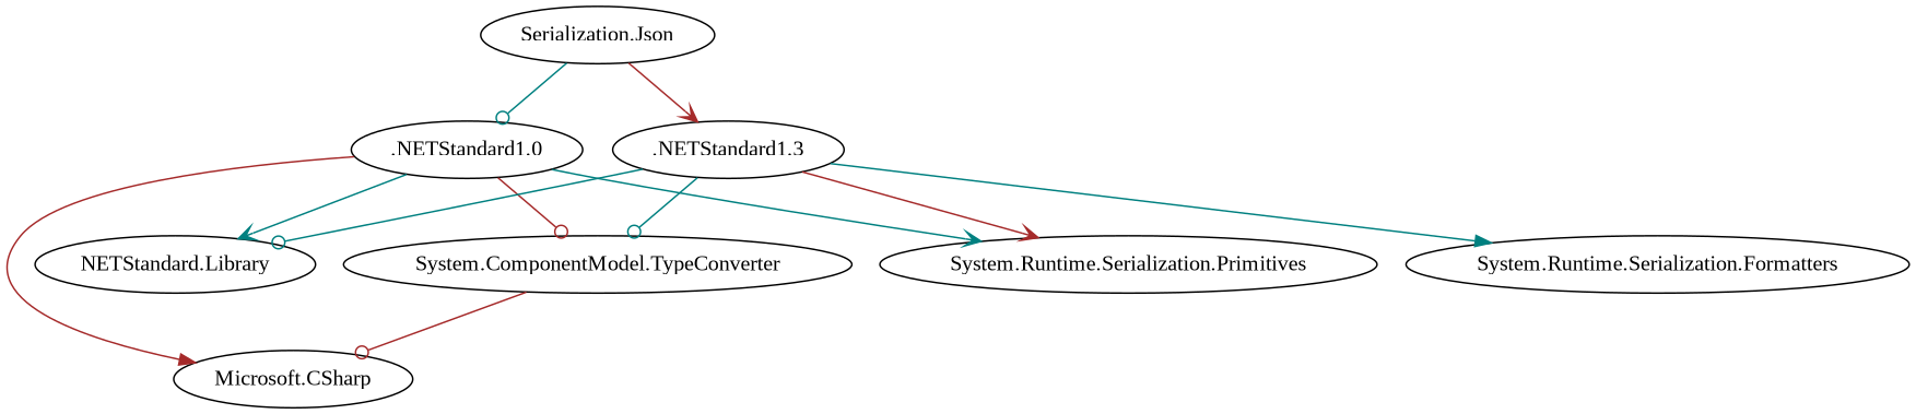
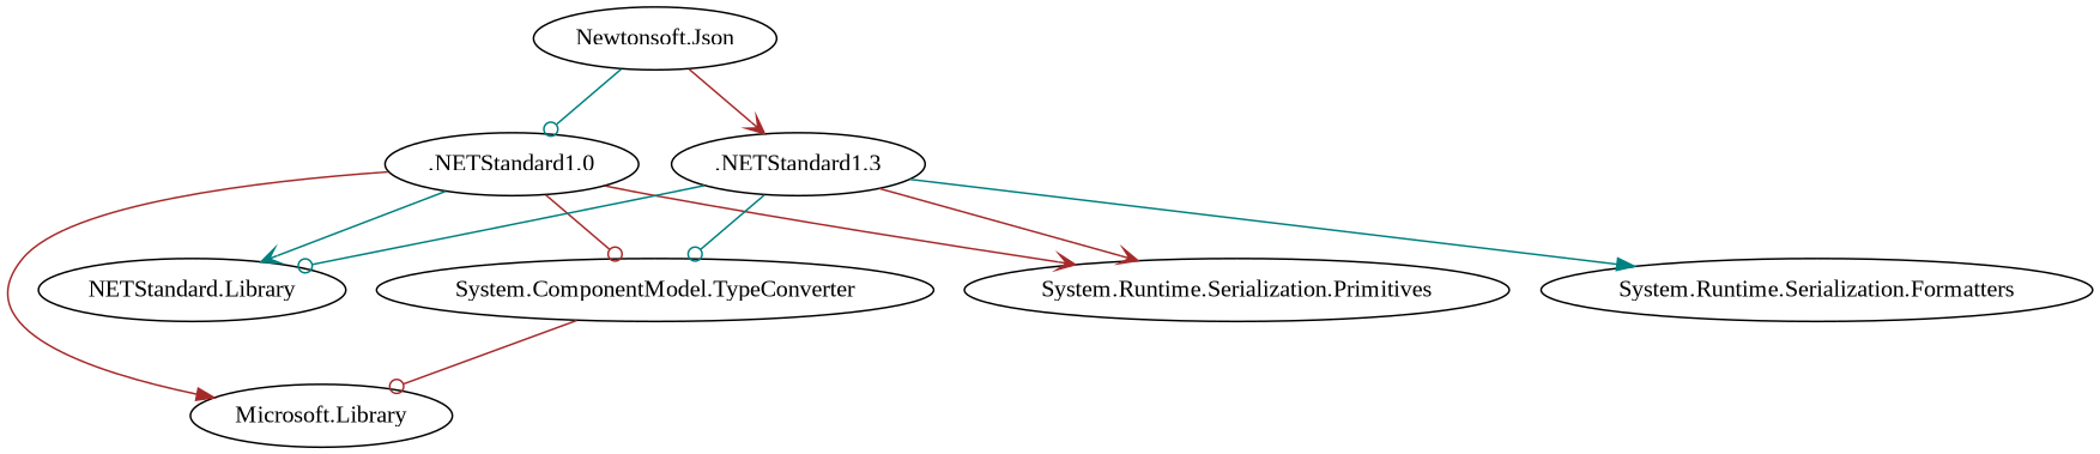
  digraph {
    fontname="Liberation Serif"
    node [fontname="Liberation Serif"]
    edge [arrowhead=odot color=brown fontname="Liberation Serif"]
-   "Newtonsoft.Json" [label="Serialization.Json"]
+   "Newtonsoft.Json"
    ".NETStandard1.0"
    ".NETStandard1.3"
-   "Microsoft.CSharp"
+   "Microsoft.CSharp" [label="Microsoft.Library"]
    "NETStandard.Library"
    "System.ComponentModel.TypeConverter"
    "System.Runtime.Serialization.Primitives"
    "System.Runtime.Serialization.Formatters"
    "Newtonsoft.Json" -> ".NETStandard1.0" [color=teal]
    "Newtonsoft.Json" -> ".NETStandard1.3" [arrowhead=vee]
    ".NETStandard1.0" -> "Microsoft.CSharp" [arrowhead=normal]
    ".NETStandard1.0" -> "NETStandard.Library" [arrowhead=vee color=teal]
    ".NETStandard1.0" -> "System.ComponentModel.TypeConverter"
-   ".NETStandard1.0" -> "System.Runtime.Serialization.Primitives" [arrowhead=vee color=teal]
+   ".NETStandard1.0" -> "System.Runtime.Serialization.Primitives" [arrowhead=vee]
    ".NETStandard1.3" -> "NETStandard.Library" [color=teal]
    ".NETStandard1.3" -> "System.ComponentModel.TypeConverter" [color=teal]
    ".NETStandard1.3" -> "System.Runtime.Serialization.Primitives" [arrowhead=vee]
    ".NETStandard1.3" -> "System.Runtime.Serialization.Formatters" [arrowhead=normal color=teal]
    "System.ComponentModel.TypeConverter" -> "Microsoft.CSharp"
  }
